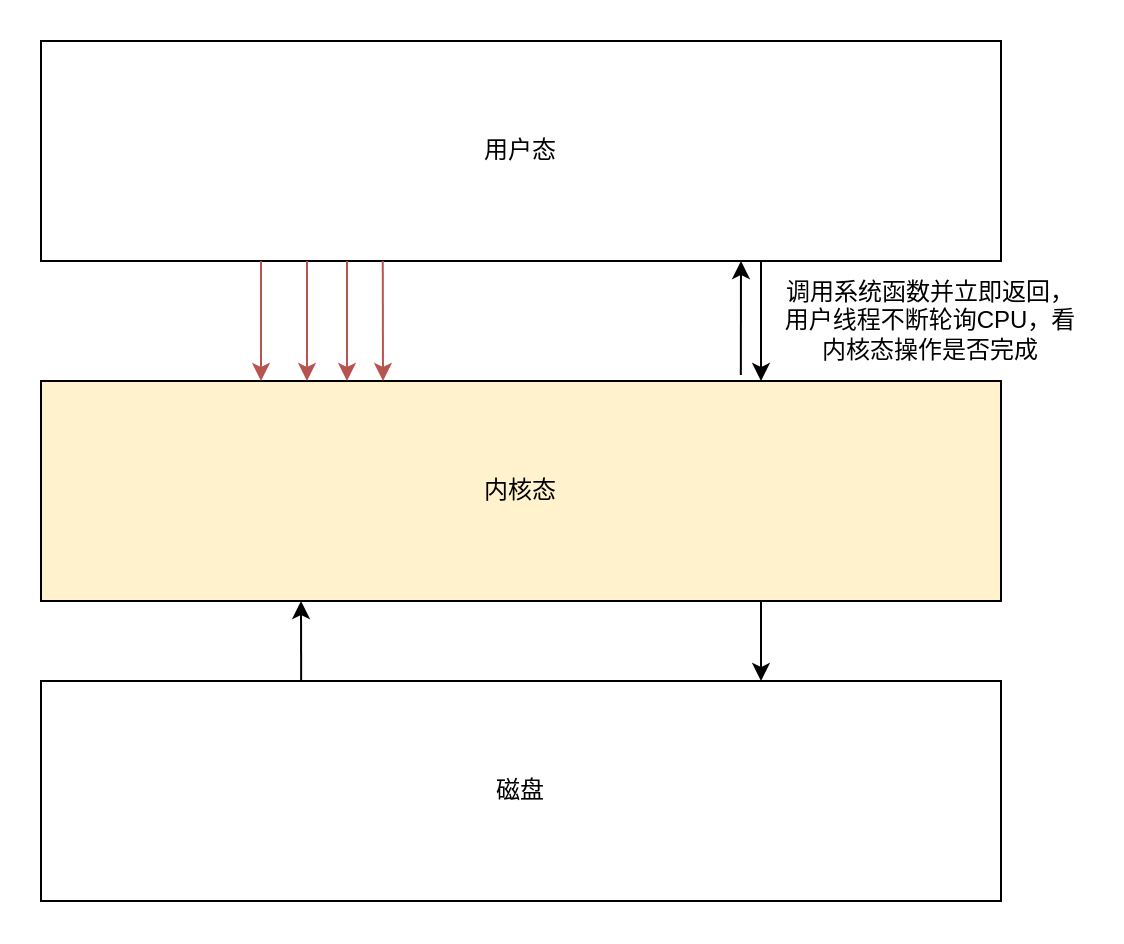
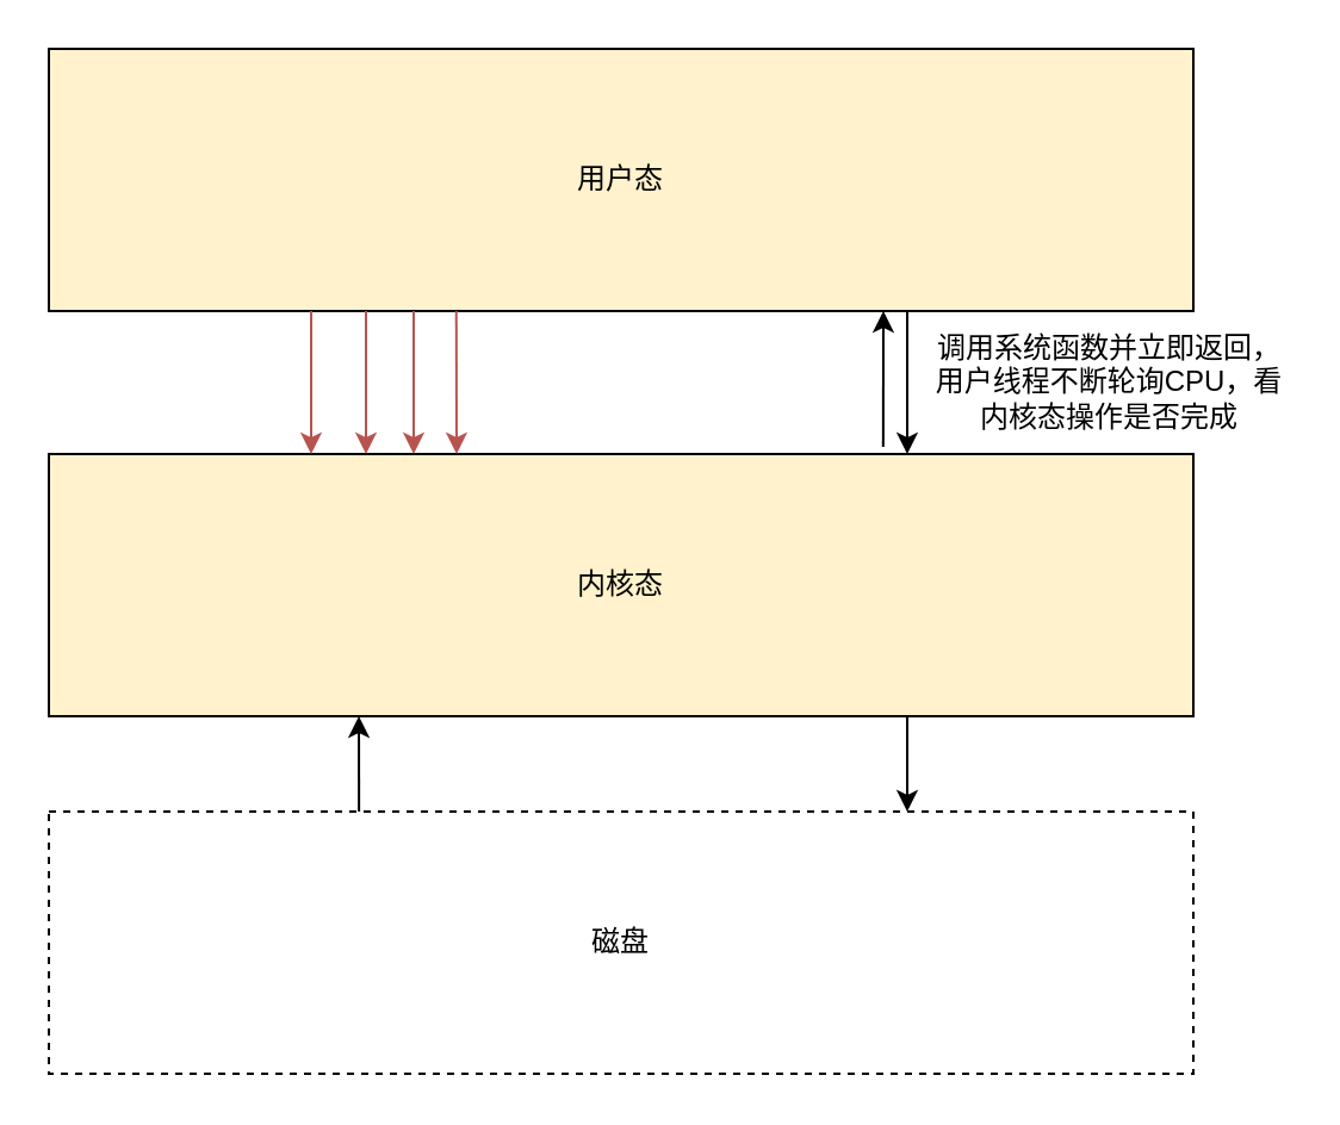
  <mxCell id="0" />
  <mxCell id="1" parent="0" />
- <mxCell id="2" value="用户态" style="rounded=0;whiteSpace=wrap;html=1;" parent="1" vertex="1"><mxGeometry x="20" y="20" width="480" height="110" as="geometry" /></mxCell>
+ <mxCell id="2" value="用户态" style="rounded=0;whiteSpace=wrap;html=1;fillColor=#fff2cc;" parent="1" vertex="1"><mxGeometry x="20" y="20" width="480" height="110" as="geometry" /></mxCell>
  <mxCell id="3" value="内核态" style="rounded=0;whiteSpace=wrap;html=1;fillColor=#fff2cc;" parent="1" vertex="1"><mxGeometry x="20" y="190" width="480" height="110" as="geometry" /></mxCell>
- <mxCell id="4" value="磁盘" style="rounded=0;whiteSpace=wrap;html=1;" parent="1" vertex="1"><mxGeometry x="20" y="340" width="480" height="110" as="geometry" /></mxCell>
+ <mxCell id="4" value="磁盘" style="rounded=0;whiteSpace=wrap;html=1;dashed=1;" parent="1" vertex="1"><mxGeometry x="20" y="340" width="480" height="110" as="geometry" /></mxCell>
  <mxCell id="5" value="" style="endArrow=classic;html=1;rounded=0;entryX=0.75;entryY=0;entryDx=0;entryDy=0;" parent="1" target="3" edge="1"><mxGeometry width="50" height="50" relative="1" as="geometry"><mxPoint x="380" y="130" as="sourcePoint" /><mxPoint x="430" y="80" as="targetPoint" /></mxGeometry></mxCell>
  <mxCell id="6" value="调用系统函数并立即返回，用户线程不断轮询CPU，看内核态操作是否完成" style="text;html=1;strokeColor=none;fillColor=none;align=center;verticalAlign=middle;whiteSpace=wrap;rounded=0;" parent="1" vertex="1"><mxGeometry x="390" y="140" width="150" height="40" as="geometry" /></mxCell>
  <mxCell id="7" value="" style="endArrow=classic;html=1;rounded=0;exitX=0.729;exitY=-0.027;exitDx=0;exitDy=0;exitPerimeter=0;" parent="1" edge="1" source="3"><mxGeometry width="50" height="50" relative="1" as="geometry"><mxPoint x="370" y="180" as="sourcePoint" /><mxPoint x="370" y="130" as="targetPoint" /></mxGeometry></mxCell>
  <mxCell id="8" value="" style="endArrow=classic;html=1;rounded=0;entryX=0.75;entryY=0;entryDx=0;entryDy=0;" parent="1" target="4" edge="1"><mxGeometry width="50" height="50" relative="1" as="geometry"><mxPoint x="380" y="300" as="sourcePoint" /><mxPoint x="430" y="250" as="targetPoint" /></mxGeometry></mxCell>
  <mxCell id="9" value="" style="endArrow=classic;html=1;rounded=0;exitX=0.271;exitY=0;exitDx=0;exitDy=0;exitPerimeter=0;" parent="1" source="4" edge="1"><mxGeometry width="50" height="50" relative="1" as="geometry"><mxPoint x="100" y="350" as="sourcePoint" /><mxPoint x="150" y="300" as="targetPoint" /></mxGeometry></mxCell>
  <mxCell id="10" value="" style="endArrow=classic;html=1;rounded=0;exitX=0.581;exitY=1;exitDx=0;exitDy=0;exitPerimeter=0;fillColor=#f8cecc;strokeColor=#b85450;" parent="1" edge="1"><mxGeometry width="50" height="50" relative="1" as="geometry"><mxPoint x="190.88" y="130" as="sourcePoint" /><mxPoint x="191" y="190" as="targetPoint" /></mxGeometry></mxCell>
  <mxCell id="11" value="" style="endArrow=classic;html=1;rounded=0;exitX=0.581;exitY=1;exitDx=0;exitDy=0;exitPerimeter=0;fillColor=#f8cecc;strokeColor=#b85450;" parent="1" edge="1"><mxGeometry width="50" height="50" relative="1" as="geometry"><mxPoint x="173" y="130" as="sourcePoint" /><mxPoint x="173" y="190" as="targetPoint" /></mxGeometry></mxCell>
  <mxCell id="12" value="" style="endArrow=classic;html=1;rounded=0;fillColor=#f8cecc;strokeColor=#b85450;" parent="1" edge="1"><mxGeometry width="50" height="50" relative="1" as="geometry"><mxPoint x="153" y="130" as="sourcePoint" /><mxPoint x="153" y="190" as="targetPoint" /></mxGeometry></mxCell>
  <mxCell id="13" value="" style="endArrow=classic;html=1;rounded=0;fillColor=#f8cecc;strokeColor=#b85450;" parent="1" edge="1"><mxGeometry width="50" height="50" relative="1" as="geometry"><mxPoint x="130" y="130" as="sourcePoint" /><mxPoint x="130" y="190" as="targetPoint" /></mxGeometry></mxCell>
